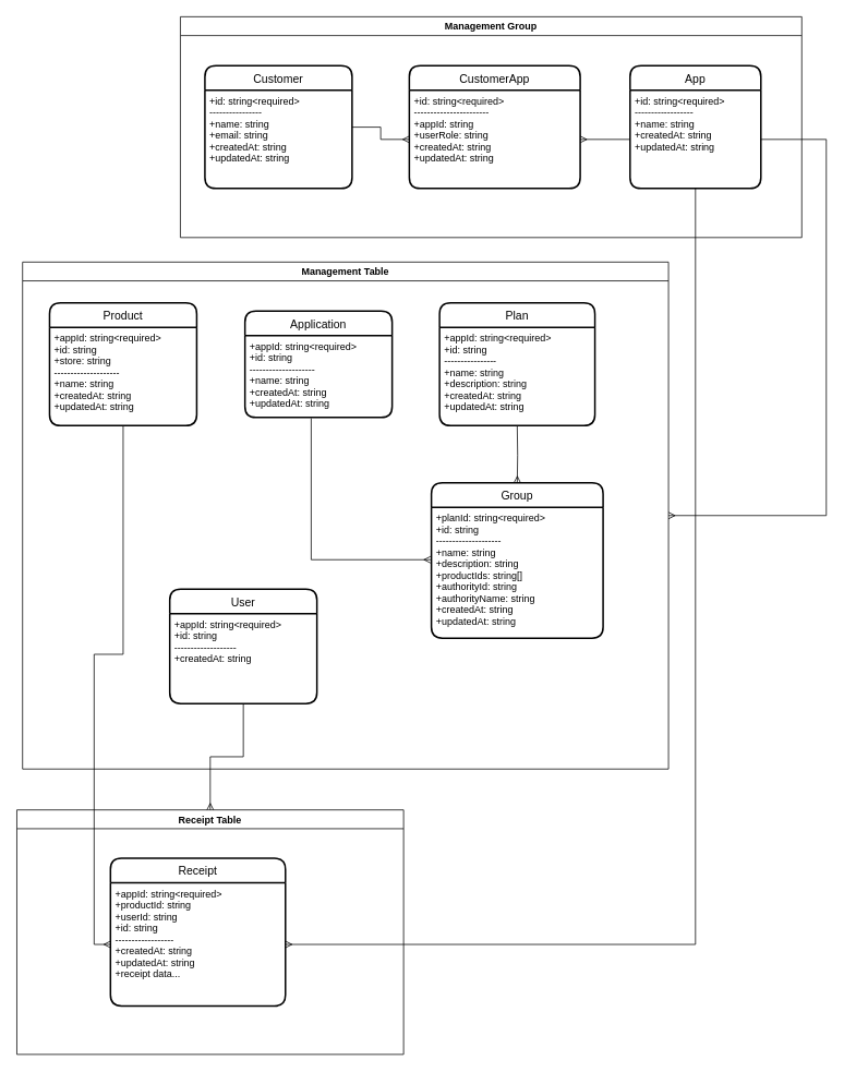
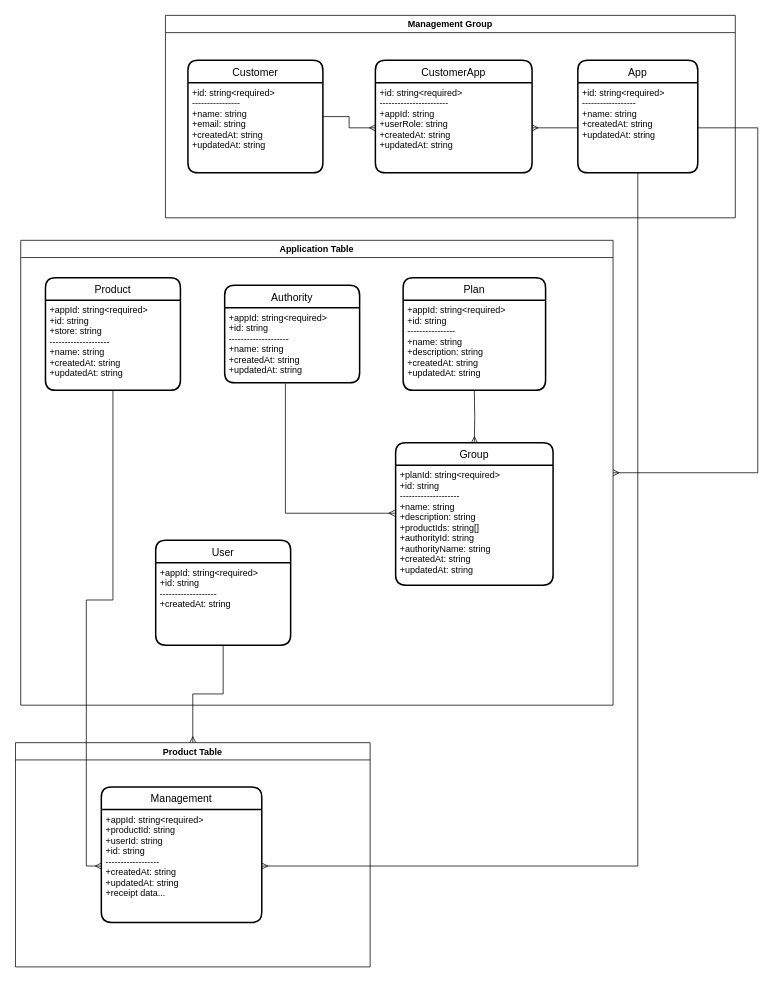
  <mxCell id="0" />
  <mxCell id="1" parent="0" />
- <mxCell id="2" value="Management Table" style="swimlane;startSize=23;" parent="1" vertex="1"><mxGeometry x="27" y="320" width="790" height="620" as="geometry" /></mxCell>
+ <mxCell id="2" value="Application Table" style="swimlane;startSize=23;" parent="1" vertex="1"><mxGeometry x="27" y="320" width="790" height="620" as="geometry" /></mxCell>
  <mxCell id="3" value="Product" style="swimlane;childLayout=stackLayout;horizontal=1;startSize=30;horizontalStack=0;rounded=1;fontSize=14;fontStyle=0;strokeWidth=2;resizeParent=0;resizeLast=1;shadow=0;dashed=0;align=center;" parent="2" vertex="1"><mxGeometry x="33" y="50" width="180" height="150" as="geometry" /></mxCell>
  <mxCell id="4" value="+appId: string&lt;required&gt;&#10;+id: string&#10;+store: string&#10;--------------------&#10;+name: string&#10;+createdAt: string&#10;+updatedAt: string" style="align=left;strokeColor=none;fillColor=none;spacingLeft=4;fontSize=12;verticalAlign=top;resizable=0;rotatable=0;part=1;" parent="3" vertex="1"><mxGeometry y="30" width="180" height="120" as="geometry" /></mxCell>
- <mxCell id="5" value="Application" style="swimlane;childLayout=stackLayout;horizontal=1;startSize=30;horizontalStack=0;rounded=1;fontSize=14;fontStyle=0;strokeWidth=2;resizeParent=0;resizeLast=1;shadow=0;dashed=0;align=center;" parent="2" vertex="1"><mxGeometry x="272" y="60" width="180" height="130" as="geometry" /></mxCell>
+ <mxCell id="5" value="Authority" style="swimlane;childLayout=stackLayout;horizontal=1;startSize=30;horizontalStack=0;rounded=1;fontSize=14;fontStyle=0;strokeWidth=2;resizeParent=0;resizeLast=1;shadow=0;dashed=0;align=center;" parent="2" vertex="1"><mxGeometry x="272" y="60" width="180" height="130" as="geometry" /></mxCell>
  <mxCell id="6" value="+appId: string&lt;required&gt;&#10;+id: string&#10;--------------------&#10;+name: string&#10;+createdAt: string&#10;+updatedAt: string" style="align=left;strokeColor=none;fillColor=none;spacingLeft=4;fontSize=12;verticalAlign=top;resizable=0;rotatable=0;part=1;" parent="5" vertex="1"><mxGeometry y="30" width="180" height="100" as="geometry" /></mxCell>
  <mxCell id="7" value="User" style="swimlane;childLayout=stackLayout;horizontal=1;startSize=30;horizontalStack=0;rounded=1;fontSize=14;fontStyle=0;strokeWidth=2;resizeParent=0;resizeLast=1;shadow=0;dashed=0;align=center;" parent="2" vertex="1"><mxGeometry x="180" y="400" width="180" height="140" as="geometry" /></mxCell>
  <mxCell id="8" value="+appId: string&lt;required&gt;&#10;+id: string&#10;-------------------&#10;+createdAt: string" style="align=left;strokeColor=none;fillColor=none;spacingLeft=4;fontSize=12;verticalAlign=top;resizable=0;rotatable=0;part=1;" parent="7" vertex="1"><mxGeometry y="30" width="180" height="110" as="geometry" /></mxCell>
  <mxCell id="9" value="Plan" style="swimlane;childLayout=stackLayout;horizontal=1;startSize=30;horizontalStack=0;rounded=1;fontSize=14;fontStyle=0;strokeWidth=2;resizeParent=0;resizeLast=1;shadow=0;dashed=0;align=center;" parent="2" vertex="1"><mxGeometry x="510" y="50" width="190" height="150" as="geometry" /></mxCell>
  <mxCell id="10" value="+appId: string&lt;required&gt;&#10;+id: string&#10;----------------&#10;+name: string&#10;+description: string&#10;+createdAt: string&#10;+updatedAt: string" style="align=left;strokeColor=none;fillColor=none;spacingLeft=4;fontSize=12;verticalAlign=top;resizable=0;rotatable=0;part=1;" parent="9" vertex="1"><mxGeometry y="30" width="190" height="120" as="geometry" /></mxCell>
  <mxCell id="11" value="Group" style="swimlane;childLayout=stackLayout;horizontal=1;startSize=30;horizontalStack=0;rounded=1;fontSize=14;fontStyle=0;strokeWidth=2;resizeParent=0;resizeLast=1;shadow=0;dashed=0;align=center;" parent="2" vertex="1"><mxGeometry x="500" y="270" width="210" height="190" as="geometry" /></mxCell>
  <mxCell id="12" value="+planId: string&lt;required&gt;&#10;+id: string&#10;--------------------&#10;+name: string&#10;+description: string&#10;+productIds: string[]&#10;+authorityId: string&#10;+authorityName: string&#10;+createdAt: string&#10;+updatedAt: string" style="align=left;strokeColor=none;fillColor=none;spacingLeft=4;fontSize=12;verticalAlign=top;resizable=0;rotatable=0;part=1;" parent="11" vertex="1"><mxGeometry y="30" width="210" height="160" as="geometry" /></mxCell>
  <mxCell id="13" value="" style="edgeStyle=orthogonalEdgeStyle;rounded=0;orthogonalLoop=1;jettySize=auto;html=1;endArrow=ERmany;endFill=0;" parent="2" target="11" edge="1"><mxGeometry relative="1" as="geometry"><mxPoint x="605" y="201" as="sourcePoint" /><mxPoint x="595" y="230" as="targetPoint" /></mxGeometry></mxCell>
  <mxCell id="14" value="" style="edgeStyle=orthogonalEdgeStyle;rounded=0;orthogonalLoop=1;jettySize=auto;html=1;endArrow=ERmany;endFill=0;exitX=0.45;exitY=1.01;exitDx=0;exitDy=0;exitPerimeter=0;entryX=-0.005;entryY=0.4;entryDx=0;entryDy=0;entryPerimeter=0;" parent="2" source="6" target="12" edge="1"><mxGeometry relative="1" as="geometry"><mxPoint x="597.97" y="190.99" as="sourcePoint" /><mxPoint x="490" y="361" as="targetPoint" /></mxGeometry></mxCell>
  <mxCell id="15" value="Management Group" style="swimlane;" parent="1" vertex="1"><mxGeometry x="220" y="20" width="760" height="270" as="geometry" /></mxCell>
  <mxCell id="16" value="App" style="swimlane;childLayout=stackLayout;horizontal=1;startSize=30;horizontalStack=0;rounded=1;fontSize=14;fontStyle=0;strokeWidth=2;resizeParent=0;resizeLast=1;shadow=0;dashed=0;align=center;" parent="15" vertex="1"><mxGeometry x="550" y="60" width="160" height="150" as="geometry" /></mxCell>
  <mxCell id="17" value="+id: string&lt;required&gt;&#10;------------------&#10;+name: string&#10;+createdAt: string&#10;+updatedAt: string" style="align=left;strokeColor=none;fillColor=none;spacingLeft=4;fontSize=12;verticalAlign=top;resizable=0;rotatable=0;part=1;" parent="16" vertex="1"><mxGeometry y="30" width="160" height="120" as="geometry" /></mxCell>
  <mxCell id="18" value="Customer" style="swimlane;childLayout=stackLayout;horizontal=1;startSize=30;horizontalStack=0;rounded=1;fontSize=14;fontStyle=0;strokeWidth=2;resizeParent=0;resizeLast=1;shadow=0;dashed=0;align=center;" parent="15" vertex="1"><mxGeometry x="30" y="60" width="180" height="150" as="geometry" /></mxCell>
  <mxCell id="19" value="+id: string&lt;required&gt;&#10;----------------&#10;+name: string&#10;+email: string&#10;+createdAt: string&#10;+updatedAt: string" style="align=left;strokeColor=none;fillColor=none;spacingLeft=4;fontSize=12;verticalAlign=top;resizable=0;rotatable=0;part=1;" parent="18" vertex="1"><mxGeometry y="30" width="180" height="120" as="geometry" /></mxCell>
  <mxCell id="20" value="CustomerApp" style="swimlane;childLayout=stackLayout;horizontal=1;startSize=30;horizontalStack=0;rounded=1;fontSize=14;fontStyle=0;strokeWidth=2;resizeParent=0;resizeLast=1;shadow=0;dashed=0;align=center;" parent="15" vertex="1"><mxGeometry x="280" y="60" width="209" height="150" as="geometry" /></mxCell>
  <mxCell id="21" value="+id: string&lt;required&gt;&#10;-----------------------&#10;+appId: string&#10;+userRole: string&#10;+createdAt: string&#10;+updatedAt: string" style="align=left;strokeColor=none;fillColor=none;spacingLeft=4;fontSize=12;verticalAlign=top;resizable=0;rotatable=0;part=1;" parent="20" vertex="1"><mxGeometry y="30" width="209" height="120" as="geometry" /></mxCell>
  <mxCell id="22" value="" style="edgeStyle=orthogonalEdgeStyle;rounded=0;orthogonalLoop=1;jettySize=auto;html=1;endArrow=ERmany;endFill=0;" parent="15" source="18" target="21" edge="1"><mxGeometry relative="1" as="geometry" /></mxCell>
  <mxCell id="23" value="" style="edgeStyle=orthogonalEdgeStyle;rounded=0;orthogonalLoop=1;jettySize=auto;html=1;endArrow=ERmany;endFill=0;" parent="15" source="17" target="21" edge="1"><mxGeometry relative="1" as="geometry" /></mxCell>
- <mxCell id="24" value="Receipt Table" style="swimlane;" parent="1" vertex="1"><mxGeometry x="20" y="990" width="473" height="299" as="geometry" /></mxCell>
- <mxCell id="25" value="Receipt" style="swimlane;childLayout=stackLayout;horizontal=1;startSize=30;horizontalStack=0;rounded=1;fontSize=14;fontStyle=0;strokeWidth=2;resizeParent=0;resizeLast=1;shadow=0;dashed=0;align=center;" parent="24" vertex="1"><mxGeometry x="114.5" y="59.25" width="214" height="180.5" as="geometry" /></mxCell>
+ <mxCell id="24" value="Product Table" style="swimlane;" parent="1" vertex="1"><mxGeometry x="20" y="990" width="473" height="299" as="geometry" /></mxCell>
+ <mxCell id="25" value="Management" style="swimlane;childLayout=stackLayout;horizontal=1;startSize=30;horizontalStack=0;rounded=1;fontSize=14;fontStyle=0;strokeWidth=2;resizeParent=0;resizeLast=1;shadow=0;dashed=0;align=center;" parent="24" vertex="1"><mxGeometry x="114.5" y="59.25" width="214" height="180.5" as="geometry" /></mxCell>
  <mxCell id="26" value="+appId: string&lt;required&gt;&#10;+productId: string&#10;+userId: string&#10;+id: string&#10;------------------&#10;+createdAt: string&#10;+updatedAt: string&#10;+receipt data..." style="align=left;strokeColor=none;fillColor=none;spacingLeft=4;fontSize=12;verticalAlign=top;resizable=0;rotatable=0;part=1;" parent="25" vertex="1"><mxGeometry y="30" width="214" height="150.5" as="geometry" /></mxCell>
  <mxCell id="27" value="" style="edgeStyle=orthogonalEdgeStyle;rounded=0;orthogonalLoop=1;jettySize=auto;html=1;endArrow=ERmany;endFill=0;exitX=0.5;exitY=1;exitDx=0;exitDy=0;entryX=1;entryY=0.5;entryDx=0;entryDy=0;" parent="1" source="17" target="26" edge="1"><mxGeometry relative="1" as="geometry"><mxPoint x="780" y="180" as="sourcePoint" /><mxPoint x="719" y="180" as="targetPoint" /></mxGeometry></mxCell>
  <mxCell id="28" value="" style="edgeStyle=orthogonalEdgeStyle;rounded=0;orthogonalLoop=1;jettySize=auto;html=1;endArrow=ERmany;endFill=0;exitX=1;exitY=0.5;exitDx=0;exitDy=0;entryX=1;entryY=0.5;entryDx=0;entryDy=0;" parent="1" source="17" target="2" edge="1"><mxGeometry relative="1" as="geometry"><mxPoint x="780" y="180" as="sourcePoint" /><mxPoint x="719" y="180" as="targetPoint" /><Array as="points"><mxPoint x="1010" y="170" /><mxPoint x="1010" y="630" /></Array></mxGeometry></mxCell>
  <mxCell id="29" value="" style="edgeStyle=orthogonalEdgeStyle;rounded=0;orthogonalLoop=1;jettySize=auto;html=1;endArrow=ERmany;endFill=0;exitX=0.5;exitY=1;exitDx=0;exitDy=0;entryX=0;entryY=0.5;entryDx=0;entryDy=0;" parent="1" source="4" target="26" edge="1"><mxGeometry relative="1" as="geometry"><mxPoint x="780" y="180" as="sourcePoint" /><mxPoint x="719" y="180" as="targetPoint" /></mxGeometry></mxCell>
  <mxCell id="30" value="" style="edgeStyle=orthogonalEdgeStyle;rounded=0;orthogonalLoop=1;jettySize=auto;html=1;endArrow=ERmany;endFill=0;exitX=0.5;exitY=1;exitDx=0;exitDy=0;entryX=0.5;entryY=0;entryDx=0;entryDy=0;" parent="1" source="8" target="24" edge="1"><mxGeometry relative="1" as="geometry"><mxPoint x="780" y="180" as="sourcePoint" /><mxPoint x="230" y="980" as="targetPoint" /></mxGeometry></mxCell>
